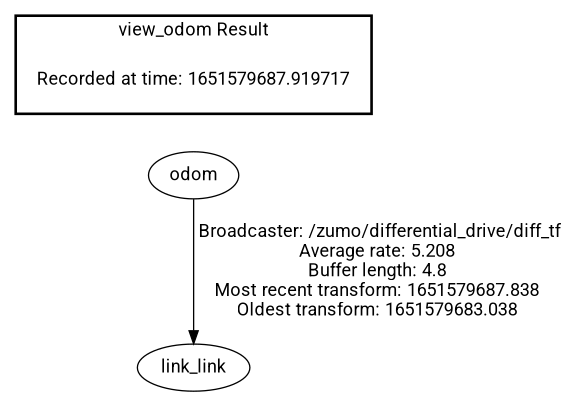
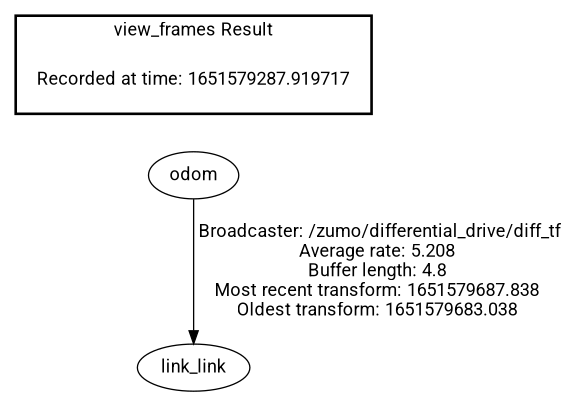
  digraph {
    fontname=Roboto
    node [fontname=Roboto]
    edge [fontname=Roboto]
-   "Recorded at time: 1651579687.919717" [shape=plaintext]
+   "Recorded at time: 1651579687.919717" [shape=plaintext label="Recorded at time: 1651579287.919717"]
    odom
    n3 [label=link_link]
    subgraph cluster_1 {
      color=black
-     label="view_odom Result"
+     label="view_frames Result"
      style=bold
      "Recorded at time: 1651579687.919717"
    }
    "Recorded at time: 1651579687.919717" -> odom [style=invis]
    odom -> n3 [label=" Broadcaster: /zumo/differential_drive/diff_tf\nAverage rate: 5.208\nBuffer length: 4.8\nMost recent transform: 1651579687.838\nOldest transform: 1651579683.038\n"]
  }
